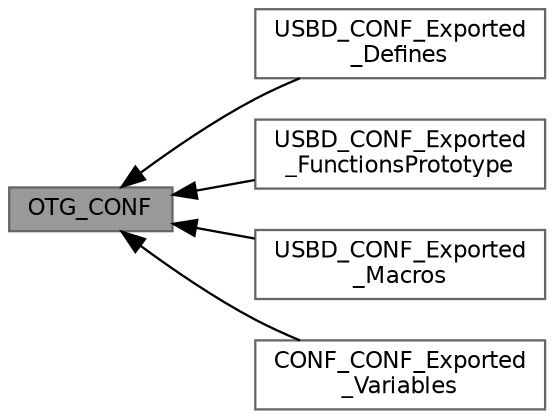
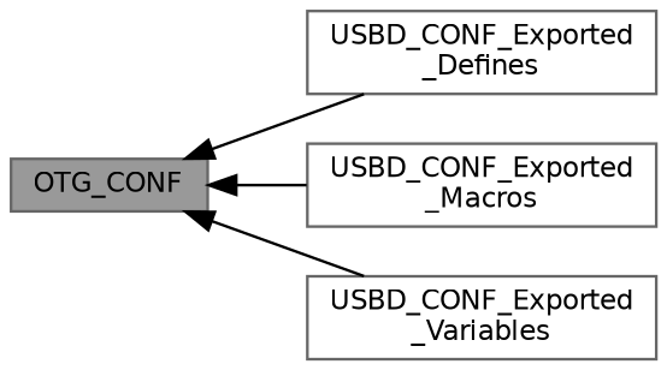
  digraph {
    rankdir=LR
    node [color=grey40 fillcolor=white fontname=Helvetica fontsize=10 shape=box style=filled]
    edge [dir=back fontname=Helvetica fontsize=10 labelfontname=Helvetica labelfontsize=10 shape=plaintext style=solid]
    n1 [color=gray40 fillcolor=grey60 fontcolor=black height=0.2 label=OTG_CONF width=0.4]
    n2 [height=0.2 label="USBD_CONF_Exported\l_Defines" width=0.4]
-   n3 [height=0.2 label="USBD_CONF_Exported\l_FunctionsPrototype" width=0.4]
    n4 [height=0.2 label="USBD_CONF_Exported\l_Macros" width=0.4]
-   n5 [height=0.2 label="CONF_CONF_Exported\l_Variables" width=0.4]
+   n5 [height=0.2 label="USBD_CONF_Exported\l_Variables" width=0.4]
    n1 -> n2
-   n1 -> n3
    n1 -> n4
    n1 -> n5
  }
